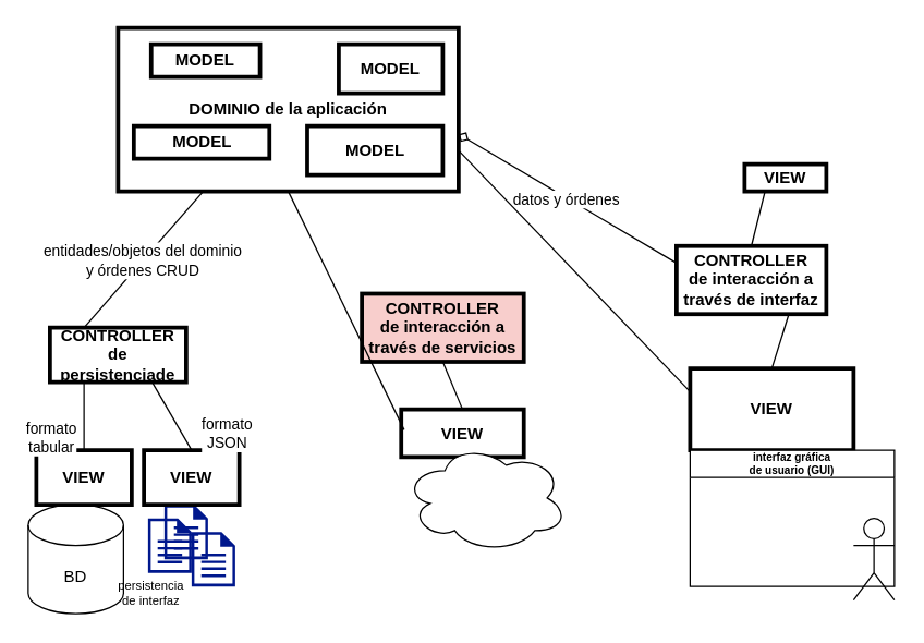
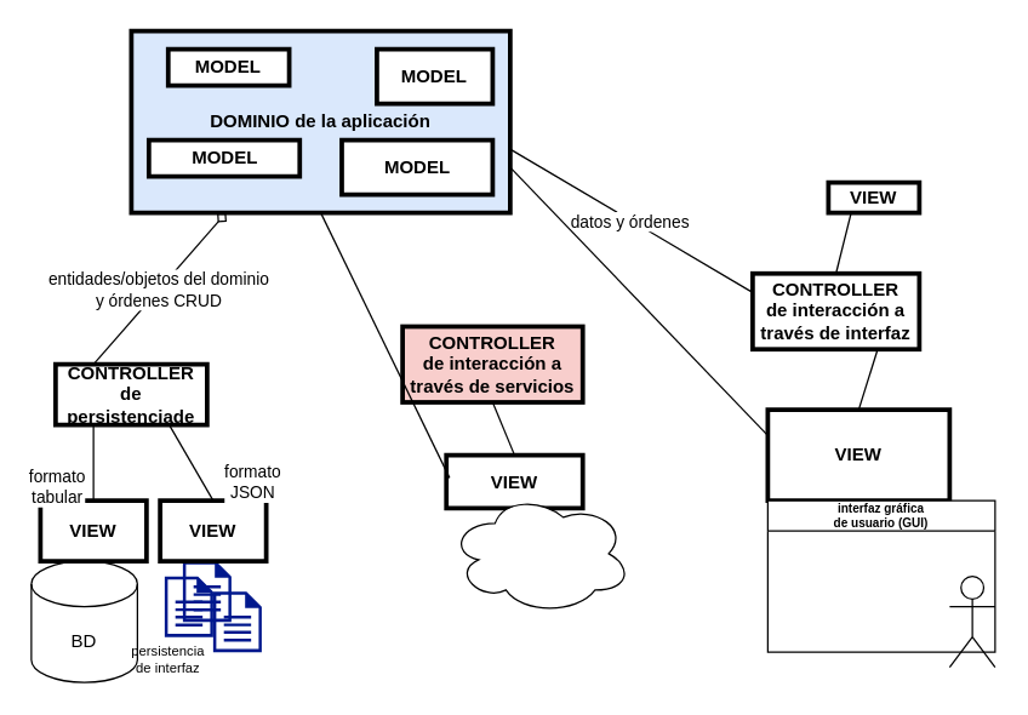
  <mxCell id="0" />
  <mxCell id="1" parent="0" />
  <mxCell id="2" value="CONTROLLER&lt;br&gt;de interacción a través de interfaz" style="rounded=0;whiteSpace=wrap;html=1;fontStyle=1;strokeWidth=3;" parent="1" vertex="1"><mxGeometry x="496" y="180.09" width="110" height="50" as="geometry" /></mxCell>
  <mxCell id="3" value="" style="endArrow=none;html=1;entryX=0.5;entryY=0;entryDx=0;entryDy=0;startArrow=none;startFill=0;endFill=0;exitX=0.25;exitY=1;exitDx=0;exitDy=0;" parent="1" target="2" edge="1" source="32"><mxGeometry relative="1" as="geometry"><mxPoint x="556" y="110" as="sourcePoint" /><mxPoint x="366" y="120" as="targetPoint" /></mxGeometry></mxCell>
  <mxCell id="4" value="VIEW" style="rounded=0;whiteSpace=wrap;html=1;fontStyle=1;strokeWidth=3;" parent="1" vertex="1"><mxGeometry x="506" y="270" width="120" height="60" as="geometry" /></mxCell>
- <mxCell id="5" value="" style="endArrow=diamond;html=1;exitX=0;exitY=0.25;exitDx=0;exitDy=0;entryX=1;entryY=0.65;entryDx=0;entryDy=0;entryPerimeter=0;endFill=0;" parent="1" source="2" target="25" edge="1"><mxGeometry relative="1" as="geometry"><mxPoint x="256" y="160" as="sourcePoint" /><mxPoint x="356" y="160" as="targetPoint" /></mxGeometry></mxCell>
+ <mxCell id="5" value="" style="endArrow=none;html=1;exitX=0;exitY=0.25;exitDx=0;exitDy=0;entryX=1;entryY=0.65;entryDx=0;entryDy=0;entryPerimeter=0;endFill=0;" parent="1" source="2" target="25" edge="1"><mxGeometry relative="1" as="geometry"><mxPoint x="256" y="160" as="sourcePoint" /><mxPoint x="356" y="160" as="targetPoint" /></mxGeometry></mxCell>
  <mxCell id="6" value="datos y órdenes" style="edgeLabel;resizable=0;html=1;align=center;verticalAlign=middle;" parent="5" connectable="0" vertex="1"><mxGeometry relative="1" as="geometry"><mxPoint x="-1" as="offset" /></mxGeometry></mxCell>
  <mxCell id="7" value="" style="endArrow=none;html=1;exitX=0.75;exitY=1;exitDx=0;exitDy=0;entryX=0.5;entryY=0;entryDx=0;entryDy=0;endFill=0;startArrow=none;startFill=0;" parent="1" source="2" target="4" edge="1"><mxGeometry relative="1" as="geometry"><mxPoint x="486" y="140" as="sourcePoint" /><mxPoint x="536" y="270" as="targetPoint" /></mxGeometry></mxCell>
  <mxCell id="8" value="BD" style="shape=cylinder3;whiteSpace=wrap;html=1;boundedLbl=1;backgroundOutline=1;size=15;fontSize=12;" parent="1" vertex="1"><mxGeometry x="20" y="370" width="70" height="80" as="geometry" /></mxCell>
  <mxCell id="9" value="interfaz gráfica&#10;de usuario (GUI)" style="swimlane;startSize=20;fontSize=8;" parent="1" vertex="1"><mxGeometry x="506" y="330" width="150" height="100" as="geometry" /></mxCell>
  <mxCell id="10" value="&lt;br&gt;" style="shape=umlActor;verticalLabelPosition=bottom;verticalAlign=top;html=1;outlineConnect=0;" parent="9" vertex="1"><mxGeometry x="120" y="50" width="30" height="60" as="geometry" /></mxCell>
  <mxCell id="11" value="" style="sketch=0;aspect=fixed;pointerEvents=1;shadow=0;dashed=0;html=1;strokeColor=none;labelPosition=center;verticalLabelPosition=bottom;verticalAlign=top;align=center;fillColor=#00188D;shape=mxgraph.mscae.enterprise.document" parent="1" vertex="1"><mxGeometry x="120" y="370" width="32" height="40" as="geometry" /></mxCell>
  <mxCell id="12" value="" style="sketch=0;aspect=fixed;pointerEvents=1;shadow=0;dashed=0;html=1;strokeColor=none;labelPosition=center;verticalLabelPosition=bottom;verticalAlign=top;align=center;fillColor=#00188D;shape=mxgraph.mscae.enterprise.document" parent="1" vertex="1"><mxGeometry x="108" y="380" width="32" height="40" as="geometry" /></mxCell>
  <mxCell id="13" value="" style="sketch=0;aspect=fixed;pointerEvents=1;shadow=0;dashed=0;html=1;strokeColor=none;labelPosition=center;verticalLabelPosition=bottom;verticalAlign=top;align=center;fillColor=#00188D;shape=mxgraph.mscae.enterprise.document" parent="1" vertex="1"><mxGeometry x="140" y="390" width="32" height="40" as="geometry" /></mxCell>
  <mxCell id="14" value="CONTROLLER de persistenciade" style="rounded=0;whiteSpace=wrap;html=1;fontStyle=1;strokeWidth=3;" parent="1" vertex="1"><mxGeometry x="36" y="240" width="100" height="40" as="geometry" /></mxCell>
  <mxCell id="15" value="VIEW" style="rounded=0;whiteSpace=wrap;html=1;fontStyle=1;strokeWidth=3;" parent="1" vertex="1"><mxGeometry x="26" y="330" width="70" height="40" as="geometry" /></mxCell>
- <mxCell id="16" value="" style="endArrow=none;html=1;exitX=0.25;exitY=0;exitDx=0;exitDy=0;endFill=0;entryX=0.25;entryY=1;entryDx=0;entryDy=0;" parent="1" source="14" edge="1" target="25"><mxGeometry relative="1" as="geometry"><mxPoint x="296" y="295" as="sourcePoint" /><mxPoint x="136" y="170" as="targetPoint" /></mxGeometry></mxCell>
+ <mxCell id="16" value="" style="endArrow=diamond;html=1;exitX=0.25;exitY=0;exitDx=0;exitDy=0;endFill=0;entryX=0.25;entryY=1;entryDx=0;entryDy=0;" parent="1" source="14" edge="1" target="25"><mxGeometry relative="1" as="geometry"><mxPoint x="296" y="295" as="sourcePoint" /><mxPoint x="136" y="170" as="targetPoint" /></mxGeometry></mxCell>
  <mxCell id="17" value="entidades/objetos del dominio&lt;br&gt;y órdenes CRUD" style="edgeLabel;resizable=0;html=1;align=center;verticalAlign=middle;" parent="16" connectable="0" vertex="1"><mxGeometry relative="1" as="geometry"><mxPoint x="-1" as="offset" /></mxGeometry></mxCell>
  <mxCell id="18" value="" style="endArrow=none;html=1;entryX=0.5;entryY=0;entryDx=0;entryDy=0;exitX=0.25;exitY=1;exitDx=0;exitDy=0;endFill=0;" parent="1" source="14" target="15" edge="1"><mxGeometry relative="1" as="geometry"><mxPoint x="36" y="280" as="sourcePoint" /><mxPoint x="85" y="173" as="targetPoint" /></mxGeometry></mxCell>
  <mxCell id="19" value="formato&lt;br&gt;tabular" style="edgeLabel;resizable=0;html=1;align=center;verticalAlign=middle;" parent="18" connectable="0" vertex="1"><mxGeometry relative="1" as="geometry"><mxPoint x="-25" y="15" as="offset" /></mxGeometry></mxCell>
  <mxCell id="20" value="VIEW" style="rounded=0;whiteSpace=wrap;html=1;fontStyle=1;strokeWidth=3;" parent="1" vertex="1"><mxGeometry x="105" y="330" width="70" height="40" as="geometry" /></mxCell>
  <mxCell id="21" value="" style="endArrow=none;html=1;entryX=0.5;entryY=0;entryDx=0;entryDy=0;endFill=0;exitX=0.75;exitY=1;exitDx=0;exitDy=0;" parent="1" source="14" target="20" edge="1"><mxGeometry relative="1" as="geometry"><mxPoint x="106" y="290" as="sourcePoint" /><mxPoint x="71" y="340" as="targetPoint" /></mxGeometry></mxCell>
  <mxCell id="22" value="formato&lt;br&gt;JSON" style="edgeLabel;resizable=0;html=1;align=center;verticalAlign=middle;" parent="21" connectable="0" vertex="1"><mxGeometry relative="1" as="geometry"><mxPoint x="40" y="12" as="offset" /></mxGeometry></mxCell>
  <mxCell id="23" value="persistencia&lt;br style=&quot;font-size: 9px;&quot;&gt;de interfaz" style="text;html=1;resizable=0;autosize=1;align=center;verticalAlign=middle;points=[];fillColor=none;strokeColor=none;rounded=0;fontSize=9;" parent="1" vertex="1"><mxGeometry x="80" y="420" width="60" height="30" as="geometry" /></mxCell>
  <mxCell id="24" value="" style="group" vertex="1" connectable="0" parent="1"><mxGeometry x="86" y="20" width="250" height="120" as="geometry" /></mxCell>
- <mxCell id="25" value="DOMINIO de la aplicación" style="rounded=0;whiteSpace=wrap;html=1;fontStyle=1;strokeWidth=3;" parent="24" vertex="1"><mxGeometry width="250" height="120" as="geometry" /></mxCell>
+ <mxCell id="25" value="DOMINIO de la aplicación" style="rounded=0;whiteSpace=wrap;html=1;fontStyle=1;strokeWidth=3;fillColor=#dae8fc;" parent="24" vertex="1"><mxGeometry width="250" height="120" as="geometry" /></mxCell>
  <mxCell id="26" value="MODEL" style="rounded=0;whiteSpace=wrap;html=1;fontStyle=1;strokeWidth=3;" parent="24" vertex="1"><mxGeometry x="138.889" y="72" width="99.537" height="36" as="geometry" /></mxCell>
  <mxCell id="27" value="MODEL" style="rounded=0;whiteSpace=wrap;html=1;fontStyle=1;strokeWidth=3;" parent="24" vertex="1"><mxGeometry x="24.306" y="12" width="79.861" height="24" as="geometry" /></mxCell>
  <mxCell id="28" value="MODEL" style="rounded=0;whiteSpace=wrap;html=1;fontStyle=1;strokeWidth=3;" parent="24" vertex="1"><mxGeometry x="162.037" y="12" width="76.389" height="36" as="geometry" /></mxCell>
  <mxCell id="29" value="MODEL" style="rounded=0;whiteSpace=wrap;html=1;fontStyle=1;strokeWidth=3;" parent="24" vertex="1"><mxGeometry x="11.574" y="72" width="99.537" height="24" as="geometry" /></mxCell>
  <mxCell id="30" value="CONTROLLER&lt;br&gt;de interacción a través de servicios" style="rounded=0;whiteSpace=wrap;html=1;fontStyle=1;strokeWidth=3;fillColor=#f8cecc;" vertex="1" parent="1"><mxGeometry x="265" y="215.09" width="118.88" height="50" as="geometry" /></mxCell>
  <mxCell id="31" value="" style="endArrow=none;html=1;entryX=0.5;entryY=1;entryDx=0;entryDy=0;endFill=0;exitX=0.5;exitY=0;exitDx=0;exitDy=0;" edge="1" parent="1" source="33" target="30"><mxGeometry relative="1" as="geometry"><mxPoint x="287" y="370" as="sourcePoint" /><mxPoint x="304.43" y="390" as="targetPoint" /></mxGeometry></mxCell>
  <mxCell id="32" value="VIEW" style="rounded=0;whiteSpace=wrap;html=1;fontStyle=1;strokeWidth=3;" vertex="1" parent="1"><mxGeometry x="546" y="120" width="60" height="20" as="geometry" /></mxCell>
  <mxCell id="33" value="VIEW" style="rounded=0;whiteSpace=wrap;html=1;fontStyle=1;strokeWidth=3;" vertex="1" parent="1"><mxGeometry x="293.88" y="300" width="90" height="35" as="geometry" /></mxCell>
  <mxCell id="34" value="" style="ellipse;shape=cloud;whiteSpace=wrap;html=1;fontSize=8;" vertex="1" parent="1"><mxGeometry x="296" y="325" width="120" height="80" as="geometry" /></mxCell>
  <mxCell id="35" value="" style="endArrow=none;html=1;endFill=0;startArrow=none;startFill=0;" edge="1" parent="1"><mxGeometry relative="1" as="geometry"><mxPoint x="336" y="110" as="sourcePoint" /><mxPoint x="506" y="287" as="targetPoint" /></mxGeometry></mxCell>
  <mxCell id="36" value="" style="endArrow=none;html=1;endFill=0;startArrow=none;startFill=0;exitX=0.5;exitY=1;exitDx=0;exitDy=0;" edge="1" parent="1" source="25"><mxGeometry relative="1" as="geometry"><mxPoint x="216" y="150" as="sourcePoint" /><mxPoint x="296" y="315" as="targetPoint" /></mxGeometry></mxCell>
